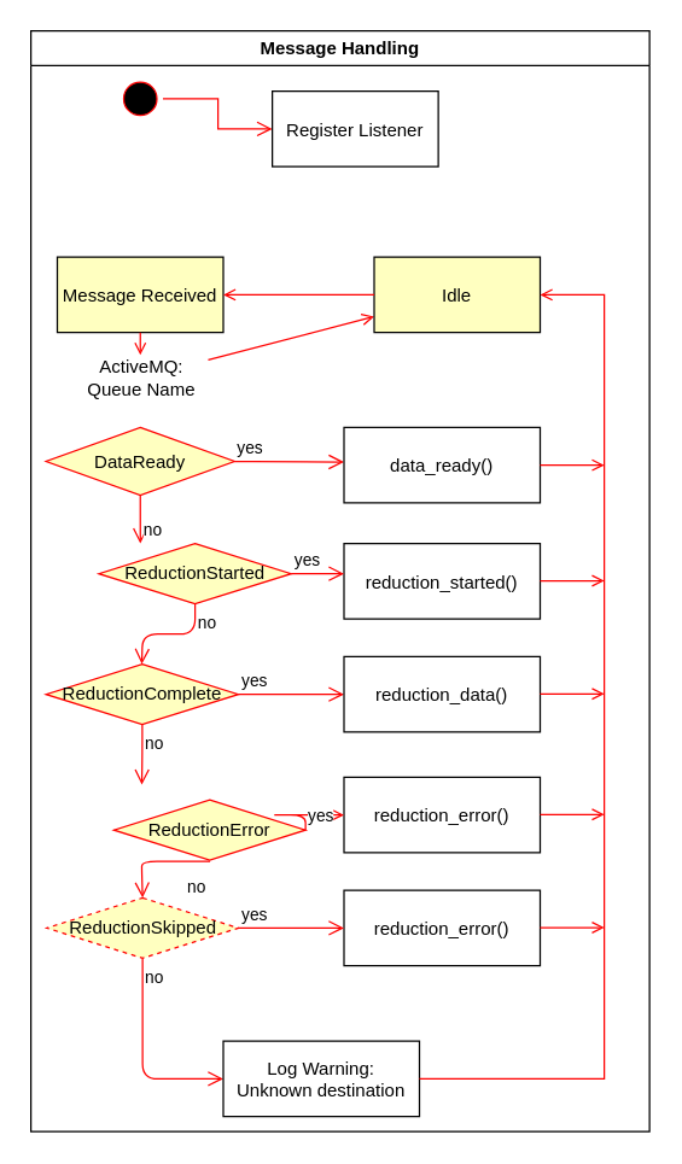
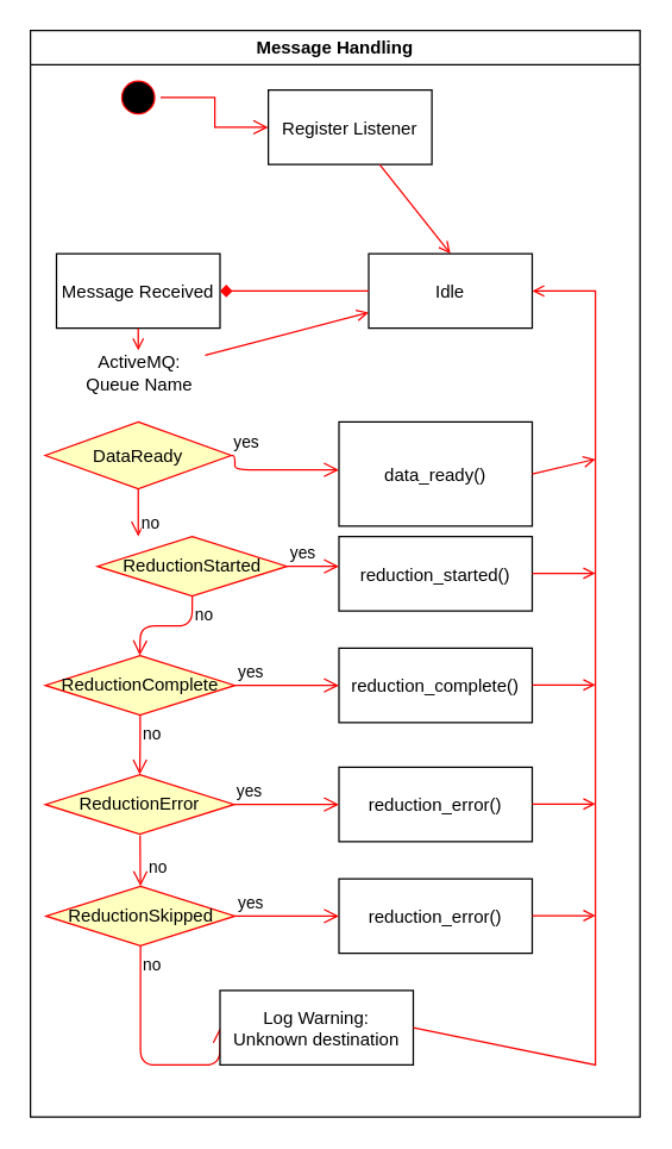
  <mxCell id="0" />
  <mxCell id="1" parent="0" />
  <mxCell id="2" value="Message Handling" style="swimlane;whiteSpace=wrap" vertex="1" parent="1"><mxGeometry x="20" y="20" width="410" height="730" as="geometry" /></mxCell>
  <mxCell id="3" value="" style="ellipse;shape=startState;fillColor=#000000;strokeColor=#ff0000;" vertex="1" parent="2"><mxGeometry x="57.5" y="30" width="30" height="30" as="geometry" /></mxCell>
  <mxCell id="4" value="" style="edgeStyle=elbowEdgeStyle;elbow=horizontal;verticalAlign=bottom;endArrow=open;endSize=8;strokeColor=#FF0000;endFill=1;rounded=0" edge="1" parent="2" source="3" target="5"><mxGeometry x="37.5" y="-50" as="geometry"><mxPoint x="52.5" y="20" as="targetPoint" /></mxGeometry></mxCell>
  <mxCell id="5" value="Register Listener" style="" vertex="1" parent="2"><mxGeometry x="160" y="40" width="110" height="50" as="geometry" /></mxCell>
- <mxCell id="6" value="Message Received " style="fillColor=#ffffc0;" vertex="1" parent="2"><mxGeometry x="17.5" y="150" width="110" height="50" as="geometry" /></mxCell>
+ <mxCell id="6" value="Message Received " style="" vertex="1" parent="2"><mxGeometry x="17.5" y="150" width="110" height="50" as="geometry" /></mxCell>
+ <mxCell id="7" value="" style="endArrow=open;strokeColor=#FF0000;endFill=1;rounded=0;entryX=0.5;entryY=0;entryDx=0;entryDy=0;" edge="1" parent="2" source="5" target="32"><mxGeometry relative="1" as="geometry" /></mxCell>
  <mxCell id="8" value="" style="endArrow=open;strokeColor=#FF0000;endFill=1;rounded=0;" edge="1" parent="2" source="17" target="32"><mxGeometry relative="1" as="geometry"><mxPoint x="72.5" y="255" as="targetPoint" /></mxGeometry></mxCell>
  <mxCell id="9" value="DataReady" style="rhombus;whiteSpace=wrap;html=1;fillColor=#ffffc0;strokeColor=#ff0000;" vertex="1" parent="2"><mxGeometry x="10" y="263" width="125" height="45" as="geometry" /></mxCell>
  <mxCell id="10" value="yes" style="edgeStyle=orthogonalEdgeStyle;html=1;align=left;verticalAlign=bottom;endArrow=open;endSize=8;strokeColor=#ff0000;entryX=0;entryY=0.46;entryDx=0;entryDy=0;entryPerimeter=0;exitX=1;exitY=0.5;exitDx=0;exitDy=0;" edge="1" source="9" parent="2" target="12"><mxGeometry x="-1" relative="1" as="geometry"><mxPoint x="197.5" y="283" as="targetPoint" /><Array as="points"><mxPoint x="137.5" y="286" /></Array></mxGeometry></mxCell>
  <mxCell id="11" value="&lt;div&gt;no&lt;/div&gt;" style="edgeStyle=orthogonalEdgeStyle;html=1;align=left;verticalAlign=top;endArrow=open;endSize=8;strokeColor=#ff0000;" edge="1" source="9" parent="2"><mxGeometry x="-0.4" relative="1" as="geometry"><mxPoint x="72.5" y="340" as="targetPoint" /><mxPoint as="offset" /></mxGeometry></mxCell>
- <mxCell id="12" value="data_ready()" style="" vertex="1" parent="2"><mxGeometry x="207.5" y="263" width="130" height="50" as="geometry" /></mxCell>
+ <mxCell id="12" value="data_ready()" style="" vertex="1" parent="2"><mxGeometry x="207.5" y="263" width="130" height="70" as="geometry" /></mxCell>
  <mxCell id="13" value="reduction_started()" style="" vertex="1" parent="2"><mxGeometry x="207.5" y="340" width="130" height="50" as="geometry" /></mxCell>
  <mxCell id="14" value="ReductionStarted" style="rhombus;whiteSpace=wrap;html=1;fillColor=#ffffc0;strokeColor=#ff0000;" vertex="1" parent="2"><mxGeometry x="45" y="340" width="127.5" height="40" as="geometry" /></mxCell>
  <mxCell id="15" value="yes" style="edgeStyle=orthogonalEdgeStyle;html=1;align=left;verticalAlign=bottom;endArrow=open;endSize=8;strokeColor=#ff0000;entryX=0;entryY=0.4;entryDx=0;entryDy=0;entryPerimeter=0;" edge="1" source="14" parent="2" target="13"><mxGeometry x="-1" relative="1" as="geometry"><mxPoint x="190" y="360" as="targetPoint" /></mxGeometry></mxCell>
  <mxCell id="16" value="no" style="edgeStyle=orthogonalEdgeStyle;html=1;align=left;verticalAlign=top;endArrow=open;endSize=8;strokeColor=#ff0000;" edge="1" source="14" parent="2"><mxGeometry x="-1" relative="1" as="geometry"><mxPoint x="73.5" y="420" as="targetPoint" /></mxGeometry></mxCell>
  <mxCell id="17" value="&lt;div&gt;ActiveMQ:&lt;/div&gt;&lt;div&gt;Queue Name&lt;/div&gt;" style="text;html=1;align=center;verticalAlign=middle;resizable=0;points=[];autosize=1;" vertex="1" parent="2"><mxGeometry x="27.5" y="215" width="90" height="30" as="geometry" /></mxCell>
  <mxCell id="18" value="" style="endArrow=open;strokeColor=#FF0000;endFill=1;rounded=0" edge="1" parent="2" source="6" target="17"><mxGeometry relative="1" as="geometry"><mxPoint x="572.5" y="230" as="sourcePoint" /><mxPoint x="572.5" y="290" as="targetPoint" /></mxGeometry></mxCell>
  <mxCell id="19" value="ReductionComplete" style="rhombus;whiteSpace=wrap;html=1;fillColor=#ffffc0;strokeColor=#ff0000;" vertex="1" parent="2"><mxGeometry x="10" y="420" width="127.5" height="40" as="geometry" /></mxCell>
  <mxCell id="20" value="yes" style="edgeStyle=orthogonalEdgeStyle;html=1;align=left;verticalAlign=bottom;endArrow=open;endSize=8;strokeColor=#ff0000;entryX=0;entryY=0.5;entryDx=0;entryDy=0;" edge="1" source="19" parent="2" target="22"><mxGeometry x="-1" relative="1" as="geometry"><mxPoint x="190" y="440" as="targetPoint" /></mxGeometry></mxCell>
  <mxCell id="21" value="no" style="edgeStyle=orthogonalEdgeStyle;html=1;align=left;verticalAlign=top;endArrow=open;endSize=8;strokeColor=#ff0000;" edge="1" source="19" parent="2"><mxGeometry x="-1" relative="1" as="geometry"><mxPoint x="73.5" y="500" as="targetPoint" /></mxGeometry></mxCell>
- <mxCell id="22" value="reduction_data()" style="" vertex="1" parent="2"><mxGeometry x="207.5" y="415" width="130" height="50" as="geometry" /></mxCell>
- <mxCell id="23" value="ReductionError" style="rhombus;whiteSpace=wrap;html=1;fillColor=#ffffc0;strokeColor=#ff0000;" vertex="1" parent="2"><mxGeometry x="55" y="510" width="127" height="40" as="geometry" /></mxCell>
+ <mxCell id="22" value="reduction_complete()" style="" vertex="1" parent="2"><mxGeometry x="207.5" y="415" width="130" height="50" as="geometry" /></mxCell>
+ <mxCell id="23" value="ReductionError" style="rhombus;whiteSpace=wrap;html=1;fillColor=#ffffc0;strokeColor=#ff0000;" vertex="1" parent="2"><mxGeometry x="10" y="500" width="127" height="40" as="geometry" /></mxCell>
  <mxCell id="24" value="no" style="edgeStyle=orthogonalEdgeStyle;html=1;align=left;verticalAlign=top;endArrow=open;endSize=8;strokeColor=#ff0000;entryX=0.5;entryY=0;entryDx=0;entryDy=0;exitX=0.502;exitY=1.02;exitDx=0;exitDy=0;exitPerimeter=0;" edge="1" source="23" parent="2" target="26"><mxGeometry x="-0.521" y="4" relative="1" as="geometry"><mxPoint x="73.5" y="560" as="targetPoint" /><Array as="points"><mxPoint x="73.5" y="557" /><mxPoint x="73.5" y="557" /></Array><mxPoint as="offset" /></mxGeometry></mxCell>
  <mxCell id="25" value="reduction_error()" style="" vertex="1" parent="2"><mxGeometry x="207.5" y="570" width="130" height="50" as="geometry" /></mxCell>
- <mxCell id="26" value="ReductionSkipped" style="rhombus;whiteSpace=wrap;html=1;fillColor=#ffffc0;strokeColor=#ff0000;dashed=1;" vertex="1" parent="2"><mxGeometry x="10.5" y="575" width="127" height="40" as="geometry" /></mxCell>
+ <mxCell id="26" value="ReductionSkipped" style="rhombus;whiteSpace=wrap;html=1;fillColor=#ffffc0;strokeColor=#ff0000;" vertex="1" parent="2"><mxGeometry x="10.5" y="575" width="127" height="40" as="geometry" /></mxCell>
  <mxCell id="27" value="yes" style="edgeStyle=orthogonalEdgeStyle;html=1;align=left;verticalAlign=bottom;endArrow=open;endSize=8;strokeColor=#ff0000;entryX=0;entryY=0.5;entryDx=0;entryDy=0;" edge="1" source="26" parent="2" target="25"><mxGeometry x="-1" relative="1" as="geometry"><mxPoint x="190" y="610" as="targetPoint" /></mxGeometry></mxCell>
  <mxCell id="28" value="no" style="edgeStyle=orthogonalEdgeStyle;html=1;align=left;verticalAlign=top;endArrow=open;endSize=8;strokeColor=#ff0000;entryX=0;entryY=0.5;entryDx=0;entryDy=0;" edge="1" source="26" parent="2" target="31"><mxGeometry x="-1" relative="1" as="geometry"><mxPoint x="120" y="690" as="targetPoint" /><Array as="points"><mxPoint x="74" y="695" /></Array></mxGeometry></mxCell>
  <mxCell id="29" value="reduction_error()" style="" vertex="1" parent="2"><mxGeometry x="207.5" y="495" width="130" height="50" as="geometry" /></mxCell>
  <mxCell id="30" value="yes" style="edgeStyle=orthogonalEdgeStyle;html=1;align=left;verticalAlign=bottom;endArrow=open;endSize=8;strokeColor=#ff0000;entryX=0;entryY=0.5;entryDx=0;entryDy=0;exitX=1;exitY=0.5;exitDx=0;exitDy=0;" edge="1" source="23" parent="2" target="29"><mxGeometry x="-1" relative="1" as="geometry"><mxPoint x="190" y="478" as="targetPoint" /><Array as="points"><mxPoint x="157.5" y="520" /><mxPoint x="157.5" y="520" /></Array></mxGeometry></mxCell>
- <mxCell id="31" value="Log Warning:&#10;Unknown destination" style="" vertex="1" parent="2"><mxGeometry x="127.5" y="670" width="130" height="50" as="geometry" /></mxCell>
- <mxCell id="32" value="Idle" style="fillColor=#ffffc0;" vertex="1" parent="2"><mxGeometry x="227.5" y="150" width="110" height="50" as="geometry" /></mxCell>
- <mxCell id="33" value="" style="endArrow=open;strokeColor=#FF0000;endFill=1;rounded=0;entryX=1;entryY=0.5;entryDx=0;entryDy=0;exitX=0;exitY=0.5;exitDx=0;exitDy=0;" edge="1" parent="2" source="32" target="6"><mxGeometry relative="1" as="geometry"><mxPoint x="244.853" y="100" as="sourcePoint" /><mxPoint x="292.5" y="160" as="targetPoint" /></mxGeometry></mxCell>
+ <mxCell id="31" value="Log Warning:&#10;Unknown destination" style="" vertex="1" parent="2"><mxGeometry x="127.5" y="645" width="130" height="50" as="geometry" /></mxCell>
+ <mxCell id="32" value="Idle" style="" vertex="1" parent="2"><mxGeometry x="227.5" y="150" width="110" height="50" as="geometry" /></mxCell>
+ <mxCell id="33" value="" style="endArrow=diamond;strokeColor=#FF0000;endFill=1;rounded=0;entryX=1;entryY=0.5;entryDx=0;entryDy=0;exitX=0;exitY=0.5;exitDx=0;exitDy=0;" edge="1" parent="2" source="32" target="6"><mxGeometry relative="1" as="geometry"><mxPoint x="244.853" y="100" as="sourcePoint" /><mxPoint x="292.5" y="160" as="targetPoint" /></mxGeometry></mxCell>
  <mxCell id="34" value="" style="endArrow=open;strokeColor=#FF0000;endFill=1;rounded=0;entryX=1;entryY=0.5;entryDx=0;entryDy=0;exitX=1;exitY=0.5;exitDx=0;exitDy=0;" edge="1" parent="2" source="31" target="32"><mxGeometry relative="1" as="geometry"><mxPoint x="540" y="490" as="sourcePoint" /><mxPoint x="440" y="490" as="targetPoint" /><Array as="points"><mxPoint x="380" y="695" /><mxPoint x="380" y="175" /></Array></mxGeometry></mxCell>
  <mxCell id="35" value="" style="endArrow=open;strokeColor=#FF0000;endFill=1;rounded=0;exitX=1;exitY=0.5;exitDx=0;exitDy=0;" edge="1" parent="2" source="12"><mxGeometry relative="1" as="geometry"><mxPoint x="380.003" y="290" as="sourcePoint" /><mxPoint x="380" y="288" as="targetPoint" /></mxGeometry></mxCell>
  <mxCell id="36" value="" style="endArrow=open;strokeColor=#FF0000;endFill=1;rounded=0;exitX=1;exitY=0.5;exitDx=0;exitDy=0;" edge="1" parent="2"><mxGeometry relative="1" as="geometry"><mxPoint x="337.5" y="364.71" as="sourcePoint" /><mxPoint x="380" y="364.71" as="targetPoint" /></mxGeometry></mxCell>
  <mxCell id="37" value="" style="endArrow=open;strokeColor=#FF0000;endFill=1;rounded=0;exitX=1;exitY=0.5;exitDx=0;exitDy=0;" edge="1" parent="2"><mxGeometry relative="1" as="geometry"><mxPoint x="337.5" y="439.71" as="sourcePoint" /><mxPoint x="380" y="439.71" as="targetPoint" /></mxGeometry></mxCell>
  <mxCell id="38" value="" style="endArrow=open;strokeColor=#FF0000;endFill=1;rounded=0;exitX=1;exitY=0.5;exitDx=0;exitDy=0;" edge="1" parent="2"><mxGeometry relative="1" as="geometry"><mxPoint x="337.5" y="519.71" as="sourcePoint" /><mxPoint x="380" y="519.71" as="targetPoint" /></mxGeometry></mxCell>
  <mxCell id="39" value="" style="endArrow=open;strokeColor=#FF0000;endFill=1;rounded=0;exitX=1;exitY=0.5;exitDx=0;exitDy=0;" edge="1" parent="2"><mxGeometry relative="1" as="geometry"><mxPoint x="337.5" y="594.71" as="sourcePoint" /><mxPoint x="380" y="594.71" as="targetPoint" /></mxGeometry></mxCell>
